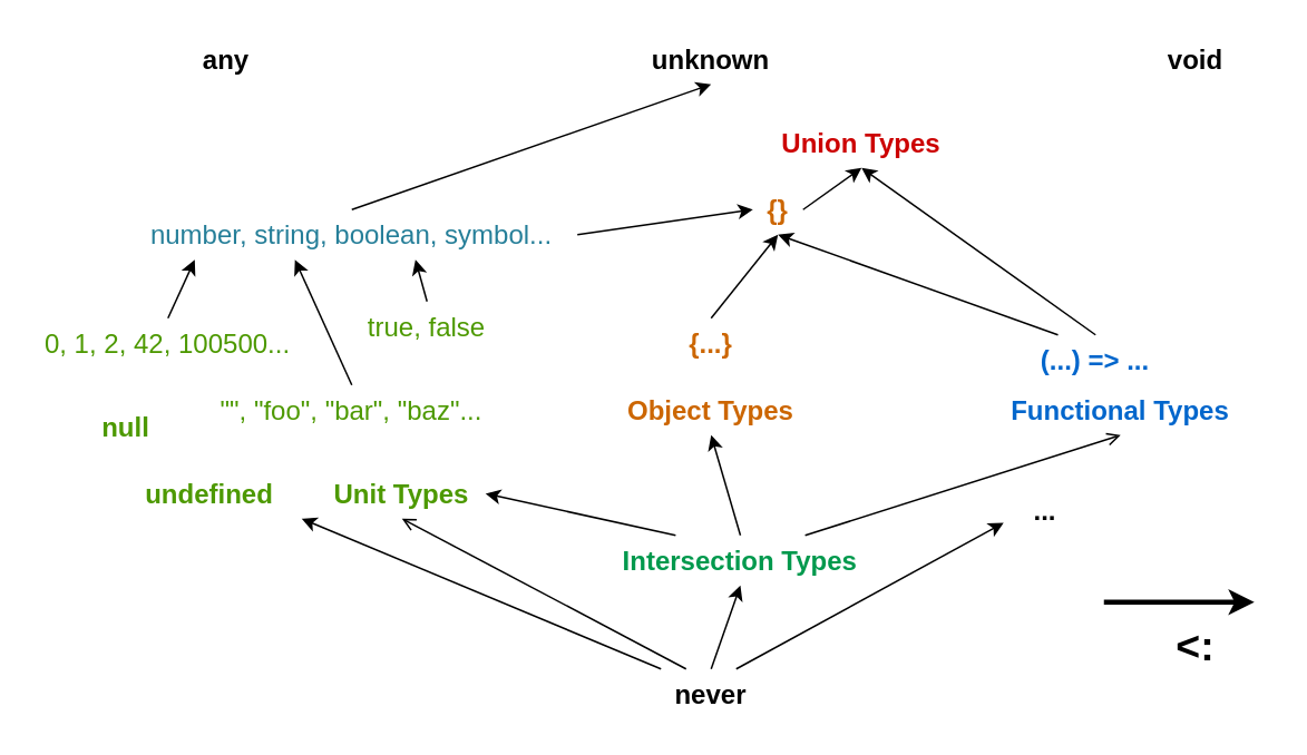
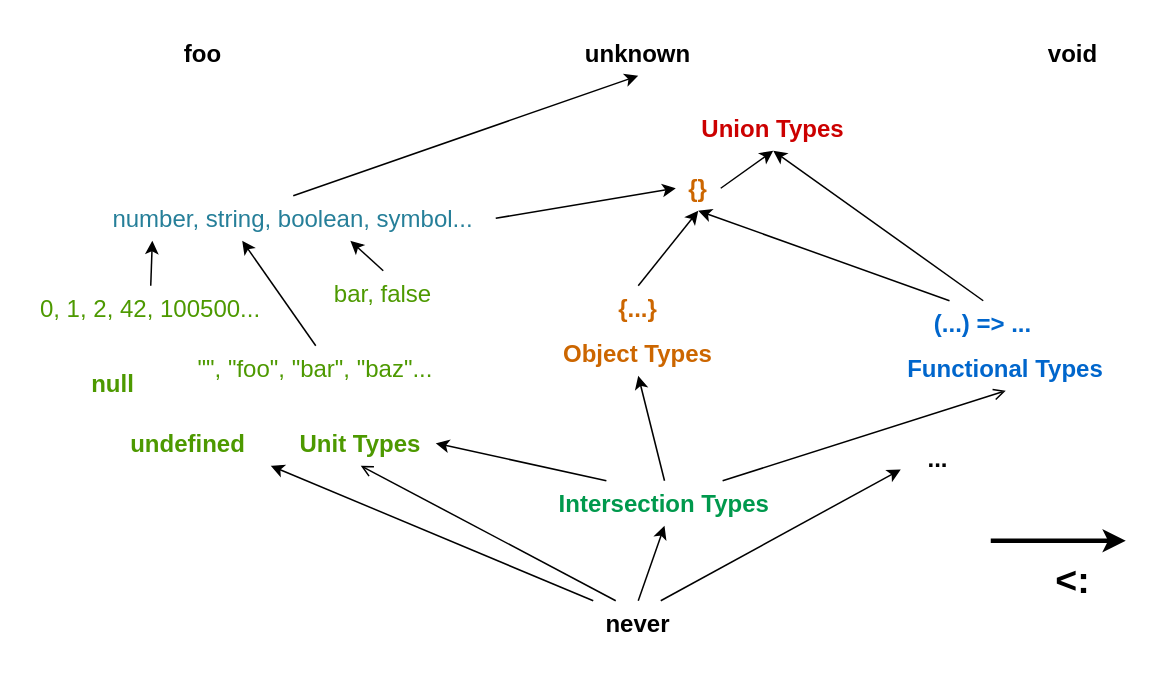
  <mxCell id="0" />
  <mxCell id="1" parent="0" />
  <mxCell id="2" value="unknown" style="text;html=1;align=center;verticalAlign=middle;whiteSpace=wrap;rounded=0;fontStyle=1;fontSize=16;" vertex="1" parent="1"><mxGeometry x="380" y="20" width="90" height="30" as="geometry" /></mxCell>
- <mxCell id="3" value="any" style="text;html=1;align=center;verticalAlign=middle;whiteSpace=wrap;rounded=0;fontStyle=1;fontSize=16;" vertex="1" parent="1"><mxGeometry x="90" y="20" width="90" height="30" as="geometry" /></mxCell>
+ <mxCell id="3" value="foo" style="text;html=1;align=center;verticalAlign=middle;whiteSpace=wrap;rounded=0;fontStyle=1;fontSize=16;" vertex="1" parent="1"><mxGeometry x="90" y="20" width="90" height="30" as="geometry" /></mxCell>
  <mxCell id="4" value="void" style="text;html=1;align=center;verticalAlign=middle;whiteSpace=wrap;rounded=0;fontStyle=1;fontSize=16;" vertex="1" parent="1"><mxGeometry x="670" y="20" width="90" height="30" as="geometry" /></mxCell>
  <mxCell id="5" value="Union Types" style="text;html=1;align=center;verticalAlign=middle;whiteSpace=wrap;rounded=0;fontStyle=1;fontSize=16;fontColor=#CC0000;" vertex="1" parent="1"><mxGeometry x="455" y="70" width="120" height="30" as="geometry" /></mxCell>
  <mxCell id="6" value="Unit Types" style="text;html=1;align=center;verticalAlign=middle;whiteSpace=wrap;rounded=0;fontStyle=1;fontSize=16;fontColor=#4D9900;" vertex="1" parent="1"><mxGeometry x="190" y="280" width="100" height="30" as="geometry" /></mxCell>
- <mxCell id="7" value="Object Types" style="text;html=1;align=center;verticalAlign=middle;whiteSpace=wrap;rounded=0;fontStyle=1;fontSize=16;fontColor=#CC6600;" vertex="1" parent="1"><mxGeometry x="365" y="230" width="120" height="30" as="geometry" /></mxCell>
+ <mxCell id="7" value="Object Types" style="text;html=1;align=center;verticalAlign=middle;whiteSpace=wrap;rounded=0;fontStyle=1;fontSize=16;fontColor=#CC6600;" vertex="1" parent="1"><mxGeometry x="365" y="220" width="120" height="30" as="geometry" /></mxCell>
  <mxCell id="8" value="Functional Types" style="text;html=1;align=center;verticalAlign=middle;whiteSpace=wrap;rounded=0;fontStyle=1;fontSize=16;fillColor=none;strokeColor=none;fontColor=#0066CC;" vertex="1" parent="1"><mxGeometry x="590" y="230" width="160" height="30" as="geometry" /></mxCell>
  <mxCell id="9" style="edgeStyle=none;html=1;exitX=1;exitY=0.5;exitDx=0;exitDy=0;entryX=0;entryY=0.5;entryDx=0;entryDy=0;" edge="1" parent="1" source="11" target="21"><mxGeometry relative="1" as="geometry" /></mxCell>
  <mxCell id="10" style="edgeStyle=none;html=1;exitX=0.5;exitY=0;exitDx=0;exitDy=0;entryX=0.5;entryY=1;entryDx=0;entryDy=0;" edge="1" parent="1" source="11" target="2"><mxGeometry relative="1" as="geometry" /></mxCell>
- <mxCell id="11" value="number, string, boolean, symbol..." style="text;html=1;align=center;verticalAlign=middle;whiteSpace=wrap;rounded=0;fontStyle=0;fontSize=16;fontColor=#267F99;" vertex="1" parent="1"><mxGeometry x="75" y="125" width="270" height="30" as="geometry" /></mxCell>
+ <mxCell id="11" value="number, string, boolean, symbol..." style="text;html=1;align=center;verticalAlign=middle;whiteSpace=wrap;rounded=0;fontStyle=0;fontSize=16;fontColor=#267F99;" vertex="1" parent="1"><mxGeometry x="60" y="130" width="270" height="30" as="geometry" /></mxCell>
  <mxCell id="12" value="0, 1, 2, 42, 100500..." style="text;html=1;align=center;verticalAlign=middle;whiteSpace=wrap;rounded=0;fontStyle=0;fontSize=16;fontColor=#4D9900;" vertex="1" parent="1"><mxGeometry x="20" y="190" width="160" height="30" as="geometry" /></mxCell>
- <mxCell id="13" value="true, false" style="text;html=1;align=center;verticalAlign=middle;whiteSpace=wrap;rounded=0;fontStyle=0;fontSize=16;fontColor=#4D9900;" vertex="1" parent="1"><mxGeometry x="210" y="180" width="90" height="30" as="geometry" /></mxCell>
+ <mxCell id="13" value="bar, false" style="text;html=1;align=center;verticalAlign=middle;whiteSpace=wrap;rounded=0;fontStyle=0;fontSize=16;fontColor=#4D9900;" vertex="1" parent="1"><mxGeometry x="210" y="180" width="90" height="30" as="geometry" /></mxCell>
  <mxCell id="14" value="&quot;&quot;, &quot;foo&quot;, &quot;bar&quot;, &quot;baz&quot;..." style="text;html=1;align=center;verticalAlign=middle;whiteSpace=wrap;rounded=0;fontStyle=0;fontSize=16;fontColor=#4D9900;" vertex="1" parent="1"><mxGeometry x="120" y="230" width="180" height="30" as="geometry" /></mxCell>
  <mxCell id="15" value="null" style="text;html=1;align=center;verticalAlign=middle;whiteSpace=wrap;rounded=0;fontStyle=1;fontSize=16;fontColor=#4D9900;" vertex="1" parent="1"><mxGeometry x="40" y="240" width="70" height="30" as="geometry" /></mxCell>
  <mxCell id="16" value="undefined" style="text;html=1;align=center;verticalAlign=middle;whiteSpace=wrap;rounded=0;fontStyle=1;fontSize=16;fontColor=#4D9900;" vertex="1" parent="1"><mxGeometry x="80" y="280" width="90" height="30" as="geometry" /></mxCell>
  <mxCell id="17" style="edgeStyle=none;html=1;exitX=0.5;exitY=0;exitDx=0;exitDy=0;entryX=0.152;entryY=1;entryDx=0;entryDy=0;entryPerimeter=0;" edge="1" parent="1" source="12" target="11"><mxGeometry relative="1" as="geometry" /></mxCell>
  <mxCell id="18" style="edgeStyle=none;html=1;exitX=0.5;exitY=0;exitDx=0;exitDy=0;entryX=0.641;entryY=1;entryDx=0;entryDy=0;entryPerimeter=0;" edge="1" parent="1" source="13" target="11"><mxGeometry relative="1" as="geometry" /></mxCell>
  <mxCell id="19" style="edgeStyle=none;html=1;exitX=0.5;exitY=0;exitDx=0;exitDy=0;entryX=0.374;entryY=1;entryDx=0;entryDy=0;entryPerimeter=0;" edge="1" parent="1" source="14" target="11"><mxGeometry relative="1" as="geometry" /></mxCell>
  <mxCell id="20" style="edgeStyle=none;html=1;exitX=1;exitY=0.5;exitDx=0;exitDy=0;entryX=0.5;entryY=1;entryDx=0;entryDy=0;" edge="1" parent="1" source="21" target="5"><mxGeometry relative="1" as="geometry" /></mxCell>
  <mxCell id="21" value="{}" style="text;html=1;align=center;verticalAlign=middle;whiteSpace=wrap;rounded=0;fontStyle=1;fontSize=16;fontColor=#CC6600;" vertex="1" parent="1"><mxGeometry x="450" y="110" width="30" height="30" as="geometry" /></mxCell>
  <mxCell id="22" style="edgeStyle=none;html=1;exitX=0.5;exitY=0;exitDx=0;exitDy=0;entryX=0.5;entryY=1;entryDx=0;entryDy=0;" edge="1" parent="1" source="23" target="21"><mxGeometry relative="1" as="geometry" /></mxCell>
  <mxCell id="23" value="{...}" style="text;html=1;align=center;verticalAlign=middle;whiteSpace=wrap;rounded=0;fontStyle=1;fontSize=16;fontColor=#CC6600;" vertex="1" parent="1"><mxGeometry x="380" y="190" width="90" height="30" as="geometry" /></mxCell>
  <mxCell id="24" style="edgeStyle=none;html=1;exitX=0.5;exitY=0;exitDx=0;exitDy=0;entryX=0.5;entryY=1;entryDx=0;entryDy=0;" edge="1" parent="1" source="26" target="5"><mxGeometry relative="1" as="geometry" /></mxCell>
  <mxCell id="25" style="edgeStyle=none;html=1;exitX=0.25;exitY=0;exitDx=0;exitDy=0;entryX=0.5;entryY=1;entryDx=0;entryDy=0;" edge="1" parent="1" source="26" target="21"><mxGeometry relative="1" as="geometry" /></mxCell>
  <mxCell id="26" value="(...) =&amp;gt; ..." style="text;html=1;align=center;verticalAlign=middle;whiteSpace=wrap;rounded=0;fontStyle=1;fontSize=16;fontColor=#0066CC;" vertex="1" parent="1"><mxGeometry x="610" y="200" width="90" height="30" as="geometry" /></mxCell>
  <mxCell id="27" style="edgeStyle=none;html=1;exitX=0.25;exitY=0;exitDx=0;exitDy=0;entryX=1;entryY=0.5;entryDx=0;entryDy=0;" edge="1" parent="1" source="30" target="6"><mxGeometry relative="1" as="geometry" /></mxCell>
  <mxCell id="28" style="edgeStyle=none;html=1;exitX=0.5;exitY=0;exitDx=0;exitDy=0;entryX=0.5;entryY=1;entryDx=0;entryDy=0;" edge="1" parent="1" source="30" target="7"><mxGeometry relative="1" as="geometry" /></mxCell>
  <mxCell id="29" style="edgeStyle=none;html=1;exitX=0.75;exitY=0;exitDx=0;exitDy=0;entryX=0.5;entryY=1;entryDx=0;entryDy=0;endArrow=open;" edge="1" parent="1" source="30" target="8"><mxGeometry relative="1" as="geometry" /></mxCell>
  <mxCell id="30" value="Intersection Types" style="text;html=1;align=center;verticalAlign=middle;whiteSpace=wrap;rounded=0;fontStyle=1;fontSize=16;fontColor=#00994D;" vertex="1" parent="1"><mxGeometry x="365" y="320" width="155" height="30" as="geometry" /></mxCell>
  <mxCell id="31" style="edgeStyle=none;html=1;exitX=0.5;exitY=0;exitDx=0;exitDy=0;entryX=0.5;entryY=1;entryDx=0;entryDy=0;" edge="1" parent="1" source="35" target="30"><mxGeometry relative="1" as="geometry" /></mxCell>
  <mxCell id="32" style="edgeStyle=none;html=1;exitX=0.25;exitY=0;exitDx=0;exitDy=0;entryX=0.5;entryY=1;entryDx=0;entryDy=0;endArrow=open;" edge="1" parent="1" source="35" target="6"><mxGeometry relative="1" as="geometry" /></mxCell>
  <mxCell id="33" style="edgeStyle=none;html=1;exitX=0;exitY=0;exitDx=0;exitDy=0;" edge="1" parent="1" source="35"><mxGeometry relative="1" as="geometry"><mxPoint x="180" y="310" as="targetPoint" /></mxGeometry></mxCell>
  <mxCell id="34" style="edgeStyle=none;html=1;exitX=0.75;exitY=0;exitDx=0;exitDy=0;entryX=0;entryY=0.75;entryDx=0;entryDy=0;" edge="1" parent="1" source="35" target="37"><mxGeometry relative="1" as="geometry"><mxPoint x="610" y="330" as="targetPoint" /></mxGeometry></mxCell>
  <mxCell id="35" value="never" style="text;html=1;align=center;verticalAlign=middle;whiteSpace=wrap;rounded=0;fontStyle=1;fontSize=16;" vertex="1" parent="1"><mxGeometry x="395" y="400" width="60" height="30" as="geometry" /></mxCell>
  <mxCell id="36" value="" style="endArrow=classic;html=1;strokeWidth=3;" edge="1" parent="1"><mxGeometry width="50" height="50" relative="1" as="geometry"><mxPoint x="660" y="360" as="sourcePoint" /><mxPoint x="750" y="360" as="targetPoint" /></mxGeometry></mxCell>
  <mxCell id="37" value="..." style="text;html=1;align=center;verticalAlign=middle;whiteSpace=wrap;rounded=0;fontStyle=1;fontSize=16;" vertex="1" parent="1"><mxGeometry x="600" y="290" width="50" height="30" as="geometry" /></mxCell>
  <mxCell id="38" value="&amp;lt;:" style="text;html=1;align=center;verticalAlign=middle;whiteSpace=wrap;rounded=0;fontStyle=1;fontSize=25;" vertex="1" parent="1"><mxGeometry x="670" y="370" width="90" height="30" as="geometry" /></mxCell>
